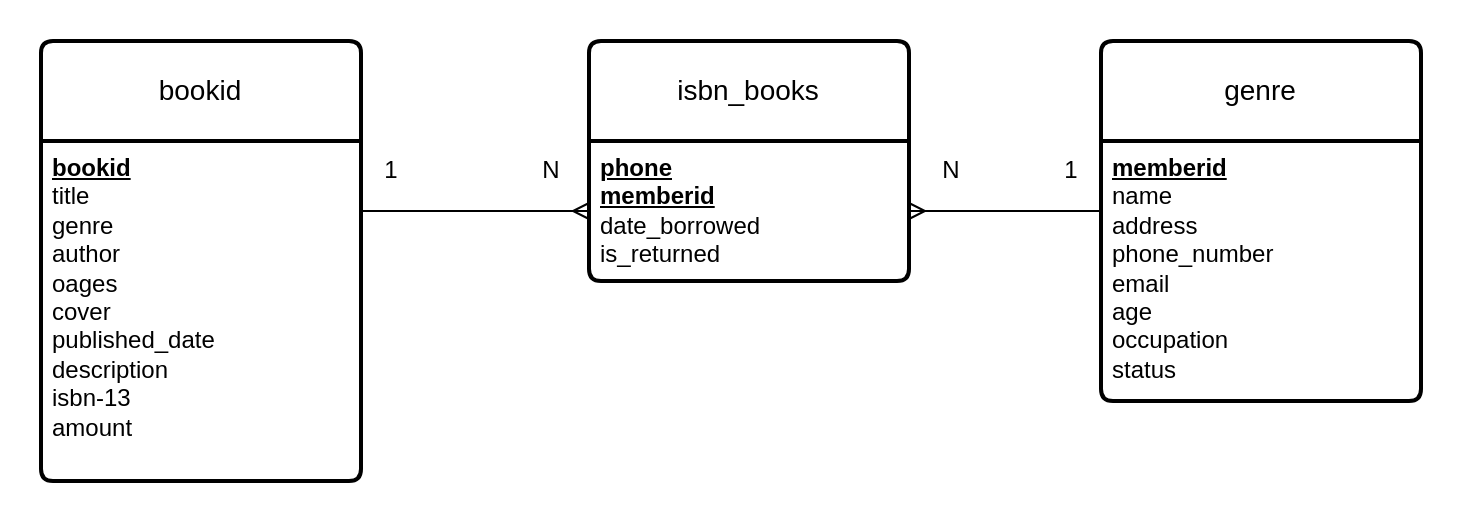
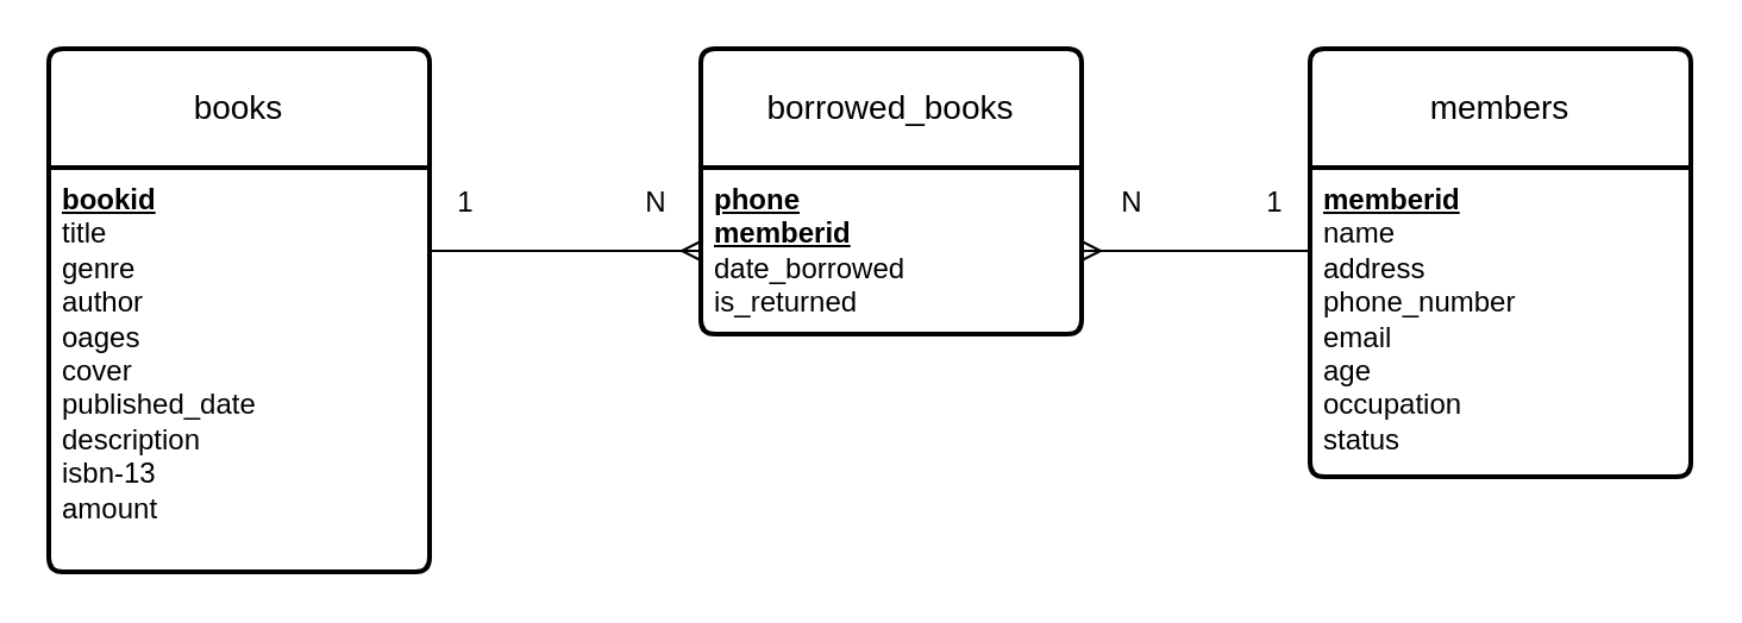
  <mxCell id="0" />
  <mxCell id="1" parent="0" />
- <mxCell id="2" value="bookid" style="swimlane;childLayout=stackLayout;horizontal=1;startSize=50;horizontalStack=0;rounded=1;fontSize=14;fontStyle=0;strokeWidth=2;resizeParent=0;resizeLast=1;shadow=0;dashed=0;align=center;arcSize=4;whiteSpace=wrap;html=1;" vertex="1" parent="1"><mxGeometry x="20" y="20" width="160" height="220" as="geometry" /></mxCell>
+ <mxCell id="2" value="books" style="swimlane;childLayout=stackLayout;horizontal=1;startSize=50;horizontalStack=0;rounded=1;fontSize=14;fontStyle=0;strokeWidth=2;resizeParent=0;resizeLast=1;shadow=0;dashed=0;align=center;arcSize=4;whiteSpace=wrap;html=1;" vertex="1" parent="1"><mxGeometry x="20" y="20" width="160" height="220" as="geometry" /></mxCell>
  <mxCell id="3" value="&lt;div&gt;&lt;u&gt;&lt;b&gt;bookid&lt;/b&gt;&lt;br&gt;&lt;/u&gt;&lt;/div&gt;&lt;div&gt;title&lt;/div&gt;&lt;div&gt;genre&lt;/div&gt;&lt;div&gt;author&lt;/div&gt;&lt;div&gt;oages&lt;/div&gt;&lt;div&gt;cover&lt;/div&gt;&lt;div&gt;published_date&lt;/div&gt;&lt;div&gt;description&lt;/div&gt;&lt;div&gt;isbn-13&lt;/div&gt;&lt;div&gt;amount&lt;br&gt;&lt;/div&gt;" style="align=left;strokeColor=none;fillColor=none;spacingLeft=4;fontSize=12;verticalAlign=top;resizable=0;rotatable=0;part=1;html=1;" vertex="1" parent="2"><mxGeometry y="50" width="160" height="170" as="geometry" /></mxCell>
- <mxCell id="4" value="isbn_books" style="swimlane;childLayout=stackLayout;horizontal=1;startSize=50;horizontalStack=0;rounded=1;fontSize=14;fontStyle=0;strokeWidth=2;resizeParent=0;resizeLast=1;shadow=0;dashed=0;align=center;arcSize=4;whiteSpace=wrap;html=1;" vertex="1" parent="1"><mxGeometry x="294" y="20" width="160" height="120" as="geometry" /></mxCell>
+ <mxCell id="4" value="borrowed_books" style="swimlane;childLayout=stackLayout;horizontal=1;startSize=50;horizontalStack=0;rounded=1;fontSize=14;fontStyle=0;strokeWidth=2;resizeParent=0;resizeLast=1;shadow=0;dashed=0;align=center;arcSize=4;whiteSpace=wrap;html=1;" vertex="1" parent="1"><mxGeometry x="294" y="20" width="160" height="120" as="geometry" /></mxCell>
  <mxCell id="5" value="&lt;div&gt;&lt;u&gt;&lt;b&gt;phone&lt;/b&gt;&lt;br&gt;&lt;/u&gt;&lt;/div&gt;&lt;div&gt;&lt;u&gt;&lt;b&gt;memberid&lt;/b&gt;&lt;/u&gt;&lt;u&gt;&lt;/u&gt;&lt;/div&gt;&lt;div&gt;date_borrowed&lt;/div&gt;&lt;div&gt;is_returned&lt;br&gt;&lt;/div&gt;&lt;div&gt;&lt;br&gt;&lt;/div&gt;" style="align=left;strokeColor=none;fillColor=none;spacingLeft=4;fontSize=12;verticalAlign=top;resizable=0;rotatable=0;part=1;html=1;" vertex="1" parent="4"><mxGeometry y="50" width="160" height="70" as="geometry" /></mxCell>
- <mxCell id="6" value="genre" style="swimlane;childLayout=stackLayout;horizontal=1;startSize=50;horizontalStack=0;rounded=1;fontSize=14;fontStyle=0;strokeWidth=2;resizeParent=0;resizeLast=1;shadow=0;dashed=0;align=center;arcSize=4;whiteSpace=wrap;html=1;" vertex="1" parent="1"><mxGeometry x="550" y="20" width="160" height="180" as="geometry" /></mxCell>
+ <mxCell id="6" value="members" style="swimlane;childLayout=stackLayout;horizontal=1;startSize=50;horizontalStack=0;rounded=1;fontSize=14;fontStyle=0;strokeWidth=2;resizeParent=0;resizeLast=1;shadow=0;dashed=0;align=center;arcSize=4;whiteSpace=wrap;html=1;" vertex="1" parent="1"><mxGeometry x="550" y="20" width="160" height="180" as="geometry" /></mxCell>
  <mxCell id="7" value="&lt;u&gt;&lt;b&gt;memberid&lt;/b&gt;&lt;/u&gt;&lt;br&gt;name&lt;br&gt;&lt;div&gt;address&lt;/div&gt;&lt;div&gt;phone_number&lt;/div&gt;&lt;div&gt;email&lt;/div&gt;&lt;div&gt;age&lt;/div&gt;&lt;div&gt;occupation&lt;/div&gt;&lt;div&gt;status&lt;br&gt;&lt;/div&gt;" style="align=left;strokeColor=none;fillColor=none;spacingLeft=4;fontSize=12;verticalAlign=top;resizable=0;rotatable=0;part=1;html=1;" vertex="1" parent="6"><mxGeometry y="50" width="160" height="130" as="geometry" /></mxCell>
  <mxCell id="8" style="edgeStyle=orthogonalEdgeStyle;rounded=0;orthogonalLoop=1;jettySize=auto;html=1;entryX=0;entryY=0.5;entryDx=0;entryDy=0;endArrow=ERmany;endFill=0;" edge="1" parent="1" source="3" target="5"><mxGeometry relative="1" as="geometry"><Array as="points"><mxPoint x="220" y="105" /><mxPoint x="220" y="105" /></Array></mxGeometry></mxCell>
  <mxCell id="9" style="edgeStyle=orthogonalEdgeStyle;rounded=0;orthogonalLoop=1;jettySize=auto;html=1;entryX=1;entryY=0.5;entryDx=0;entryDy=0;endArrow=ERmany;endFill=0;" edge="1" parent="1" source="7" target="5"><mxGeometry relative="1" as="geometry"><Array as="points"><mxPoint x="530" y="105" /><mxPoint x="530" y="105" /></Array></mxGeometry></mxCell>
  <mxCell id="10" value="1" style="text;html=1;align=center;verticalAlign=middle;resizable=0;points=[];autosize=1;strokeColor=none;fillColor=none;" vertex="1" parent="1"><mxGeometry x="180" y="70" width="30" height="30" as="geometry" /></mxCell>
  <mxCell id="11" value="N" style="text;html=1;align=center;verticalAlign=middle;resizable=0;points=[];autosize=1;strokeColor=none;fillColor=none;" vertex="1" parent="1"><mxGeometry x="260" y="70" width="30" height="30" as="geometry" /></mxCell>
  <mxCell id="12" value="N" style="text;html=1;align=center;verticalAlign=middle;resizable=0;points=[];autosize=1;strokeColor=none;fillColor=none;" vertex="1" parent="1"><mxGeometry x="460" y="70" width="30" height="30" as="geometry" /></mxCell>
  <mxCell id="13" value="1" style="text;html=1;align=center;verticalAlign=middle;resizable=0;points=[];autosize=1;strokeColor=none;fillColor=none;" vertex="1" parent="1"><mxGeometry x="520" y="70" width="30" height="30" as="geometry" /></mxCell>
